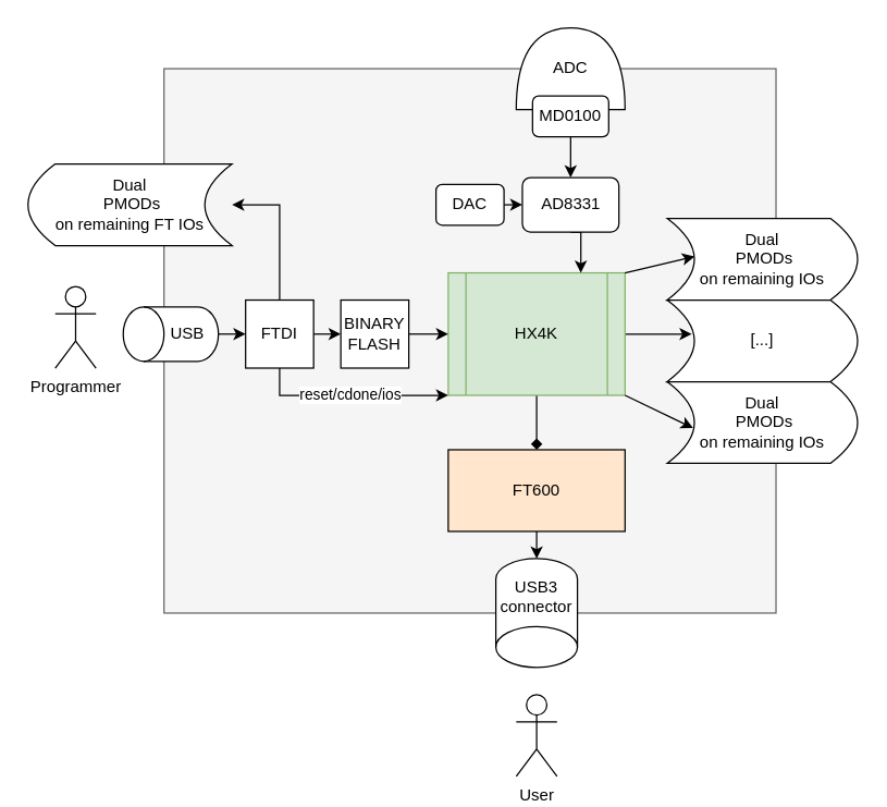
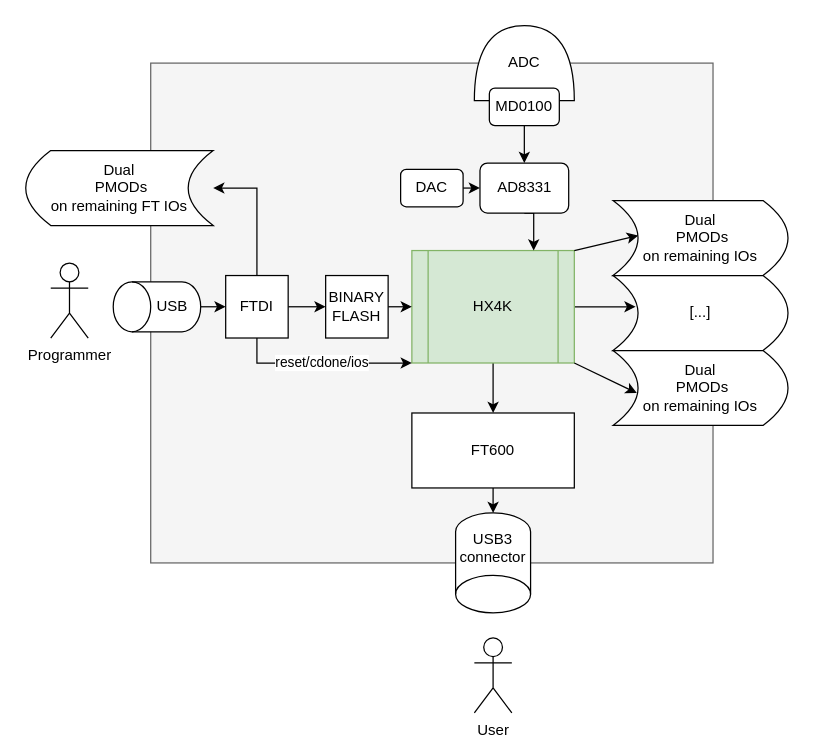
  <mxCell id="0" />
  <mxCell id="1" parent="0" />
  <mxCell id="2" value="" style="rounded=0;whiteSpace=wrap;html=1;fillColor=#f5f5f5;fontColor=#333333;strokeColor=#666666;" parent="1" vertex="1"><mxGeometry x="120" y="50" width="450" height="400" as="geometry" /></mxCell>
- <mxCell id="3" style="edgeStyle=orthogonalEdgeStyle;rounded=0;orthogonalLoop=1;jettySize=auto;html=1;exitX=0.5;exitY=1;exitDx=0;exitDy=0;entryX=0.5;entryY=0;entryDx=0;entryDy=0;endArrow=diamond;" parent="1" source="5" target="14" edge="1"><mxGeometry relative="1" as="geometry" /></mxCell>
+ <mxCell id="3" style="edgeStyle=orthogonalEdgeStyle;rounded=0;orthogonalLoop=1;jettySize=auto;html=1;exitX=0.5;exitY=1;exitDx=0;exitDy=0;entryX=0.5;entryY=0;entryDx=0;entryDy=0;" parent="1" source="5" target="14" edge="1"><mxGeometry relative="1" as="geometry" /></mxCell>
  <mxCell id="4" style="edgeStyle=orthogonalEdgeStyle;rounded=0;orthogonalLoop=1;jettySize=auto;html=1;exitX=1;exitY=0.5;exitDx=0;exitDy=0;entryX=0.871;entryY=0.583;entryDx=0;entryDy=0;entryPerimeter=0;" parent="1" source="5" target="20" edge="1"><mxGeometry relative="1" as="geometry" /></mxCell>
  <mxCell id="5" value="HX4K" style="shape=process;whiteSpace=wrap;html=1;backgroundOutline=1;fillColor=#d5e8d4;strokeColor=#82b366;" parent="1" vertex="1"><mxGeometry x="329" y="200" width="130" height="90" as="geometry" /></mxCell>
  <mxCell id="6" style="edgeStyle=orthogonalEdgeStyle;rounded=0;orthogonalLoop=1;jettySize=auto;html=1;exitX=1;exitY=0.5;exitDx=0;exitDy=0;entryX=0;entryY=0.5;entryDx=0;entryDy=0;" parent="1" source="7" target="5" edge="1"><mxGeometry relative="1" as="geometry" /></mxCell>
- <mxCell id="7" value="BINARY FLASH" style="rounded=0;whiteSpace=wrap;html=1;" parent="1" vertex="1"><mxGeometry x="250" y="220" width="50" height="50" as="geometry" /></mxCell>
+ <mxCell id="7" value="BINARY FLASH" style="rounded=0;whiteSpace=wrap;html=1;" parent="1" vertex="1"><mxGeometry x="260" y="220" width="50" height="50" as="geometry" /></mxCell>
  <mxCell id="8" style="edgeStyle=orthogonalEdgeStyle;rounded=0;orthogonalLoop=1;jettySize=auto;html=1;exitX=1;exitY=0.5;exitDx=0;exitDy=0;entryX=0;entryY=0.5;entryDx=0;entryDy=0;" parent="1" source="11" target="7" edge="1"><mxGeometry relative="1" as="geometry" /></mxCell>
  <mxCell id="9" value="reset/cdone/ios" style="edgeStyle=orthogonalEdgeStyle;rounded=0;orthogonalLoop=1;jettySize=auto;html=1;exitX=0.5;exitY=1;exitDx=0;exitDy=0;entryX=0;entryY=1;entryDx=0;entryDy=0;" edge="1" parent="1" source="11" target="5"><mxGeometry relative="1" as="geometry" /></mxCell>
  <mxCell id="10" style="edgeStyle=orthogonalEdgeStyle;rounded=0;orthogonalLoop=1;jettySize=auto;html=1;exitX=0.5;exitY=0;exitDx=0;exitDy=0;entryX=1;entryY=0.5;entryDx=0;entryDy=0;" edge="1" parent="1" source="11" target="31"><mxGeometry relative="1" as="geometry" /></mxCell>
  <mxCell id="11" value="FTDI" style="rounded=0;whiteSpace=wrap;html=1;" parent="1" vertex="1"><mxGeometry x="180" y="220" width="50" height="50" as="geometry" /></mxCell>
  <mxCell id="12" value="Programmer" style="shape=umlActor;verticalLabelPosition=bottom;verticalAlign=top;html=1;outlineConnect=0;" parent="1" vertex="1"><mxGeometry x="40" y="210" width="30" height="60" as="geometry" /></mxCell>
  <mxCell id="13" style="edgeStyle=orthogonalEdgeStyle;rounded=0;orthogonalLoop=1;jettySize=auto;html=1;exitX=0.5;exitY=1;exitDx=0;exitDy=0;entryX=0.5;entryY=1;entryDx=0;entryDy=0;entryPerimeter=0;" parent="1" source="14" target="15" edge="1"><mxGeometry relative="1" as="geometry" /></mxCell>
- <mxCell id="14" value="FT600" style="rounded=0;whiteSpace=wrap;html=1;fillColor=#ffe6cc;" parent="1" vertex="1"><mxGeometry x="329" y="330" width="130" height="60" as="geometry" /></mxCell>
+ <mxCell id="14" value="FT600" style="rounded=0;whiteSpace=wrap;html=1;" parent="1" vertex="1"><mxGeometry x="329" y="330" width="130" height="60" as="geometry" /></mxCell>
  <mxCell id="15" value="USB3 connector" style="shape=cylinder3;whiteSpace=wrap;html=1;boundedLbl=1;backgroundOutline=1;size=15;direction=west;" parent="1" vertex="1"><mxGeometry x="364" y="410" width="60" height="80" as="geometry" /></mxCell>
  <mxCell id="16" style="edgeStyle=orthogonalEdgeStyle;rounded=0;orthogonalLoop=1;jettySize=auto;html=1;exitX=0.5;exitY=1;exitDx=0;exitDy=0;exitPerimeter=0;entryX=0;entryY=0.5;entryDx=0;entryDy=0;" parent="1" source="17" target="11" edge="1"><mxGeometry relative="1" as="geometry" /></mxCell>
  <mxCell id="17" value="USB" style="shape=cylinder3;whiteSpace=wrap;html=1;boundedLbl=1;backgroundOutline=1;size=15;direction=north;" parent="1" vertex="1"><mxGeometry x="90" y="225" width="70" height="40" as="geometry" /></mxCell>
  <mxCell id="18" value="&lt;span&gt;ADC&lt;/span&gt;" style="shape=or;whiteSpace=wrap;html=1;direction=north;" parent="1" vertex="1"><mxGeometry x="379" y="20" width="80" height="60" as="geometry" /></mxCell>
  <mxCell id="19" value="Dual&lt;br&gt;&amp;nbsp;PMODs &lt;br&gt;on remaining IOs" style="shape=dataStorage;whiteSpace=wrap;html=1;fixedSize=1;direction=west;" parent="1" vertex="1"><mxGeometry x="490" y="160" width="140" height="60" as="geometry" /></mxCell>
  <mxCell id="20" value="[...]" style="shape=dataStorage;whiteSpace=wrap;html=1;fixedSize=1;direction=west;" parent="1" vertex="1"><mxGeometry x="490" y="220" width="140" height="60" as="geometry" /></mxCell>
  <mxCell id="21" value="" style="endArrow=classic;html=1;rounded=0;entryX=0.857;entryY=0.533;entryDx=0;entryDy=0;entryPerimeter=0;exitX=1;exitY=0;exitDx=0;exitDy=0;" parent="1" source="5" target="19" edge="1"><mxGeometry width="50" height="50" relative="1" as="geometry"><mxPoint x="330" y="290" as="sourcePoint" /><mxPoint x="380" y="240" as="targetPoint" /></mxGeometry></mxCell>
  <mxCell id="22" value="Dual&lt;br&gt;&amp;nbsp;PMODs &lt;br&gt;on remaining IOs" style="shape=dataStorage;whiteSpace=wrap;html=1;fixedSize=1;direction=west;" parent="1" vertex="1"><mxGeometry x="490" y="280" width="140" height="60" as="geometry" /></mxCell>
  <mxCell id="23" value="" style="endArrow=classic;html=1;rounded=0;exitX=1;exitY=1;exitDx=0;exitDy=0;entryX=0.864;entryY=0.433;entryDx=0;entryDy=0;entryPerimeter=0;" parent="1" source="5" target="22" edge="1"><mxGeometry width="50" height="50" relative="1" as="geometry"><mxPoint x="330" y="290" as="sourcePoint" /><mxPoint x="380" y="240" as="targetPoint" /></mxGeometry></mxCell>
  <mxCell id="24" value="User" style="shape=umlActor;verticalLabelPosition=bottom;verticalAlign=top;html=1;outlineConnect=0;" parent="1" vertex="1"><mxGeometry x="379" y="510" width="30" height="60" as="geometry" /></mxCell>
  <mxCell id="25" style="edgeStyle=orthogonalEdgeStyle;rounded=0;orthogonalLoop=1;jettySize=auto;html=1;exitX=0.5;exitY=1;exitDx=0;exitDy=0;entryX=0.5;entryY=0;entryDx=0;entryDy=0;" parent="1" source="26" target="28" edge="1"><mxGeometry relative="1" as="geometry" /></mxCell>
  <mxCell id="26" value="MD0100" style="rounded=1;whiteSpace=wrap;html=1;" parent="1" vertex="1"><mxGeometry x="391" y="70" width="56" height="30" as="geometry" /></mxCell>
  <mxCell id="27" style="edgeStyle=orthogonalEdgeStyle;rounded=0;orthogonalLoop=1;jettySize=auto;html=1;exitX=0.5;exitY=1;exitDx=0;exitDy=0;entryX=0.75;entryY=0;entryDx=0;entryDy=0;" parent="1" source="28" target="5" edge="1"><mxGeometry relative="1" as="geometry" /></mxCell>
  <mxCell id="28" value="AD8331" style="rounded=1;whiteSpace=wrap;html=1;" parent="1" vertex="1"><mxGeometry x="383.5" y="130" width="71" height="40" as="geometry" /></mxCell>
  <mxCell id="29" style="edgeStyle=orthogonalEdgeStyle;rounded=0;orthogonalLoop=1;jettySize=auto;html=1;exitX=1;exitY=0.5;exitDx=0;exitDy=0;entryX=0;entryY=0.5;entryDx=0;entryDy=0;" parent="1" source="30" target="28" edge="1"><mxGeometry relative="1" as="geometry" /></mxCell>
  <mxCell id="30" value="DAC" style="rounded=1;whiteSpace=wrap;html=1;" parent="1" vertex="1"><mxGeometry x="320" y="135" width="50" height="30" as="geometry" /></mxCell>
  <mxCell id="31" value="Dual&lt;br&gt;&amp;nbsp;PMODs &lt;br&gt;on remaining FT IOs" style="shape=dataStorage;whiteSpace=wrap;html=1;fixedSize=1;direction=east;" vertex="1" parent="1"><mxGeometry x="20" y="120" width="150" height="60" as="geometry" /></mxCell>
